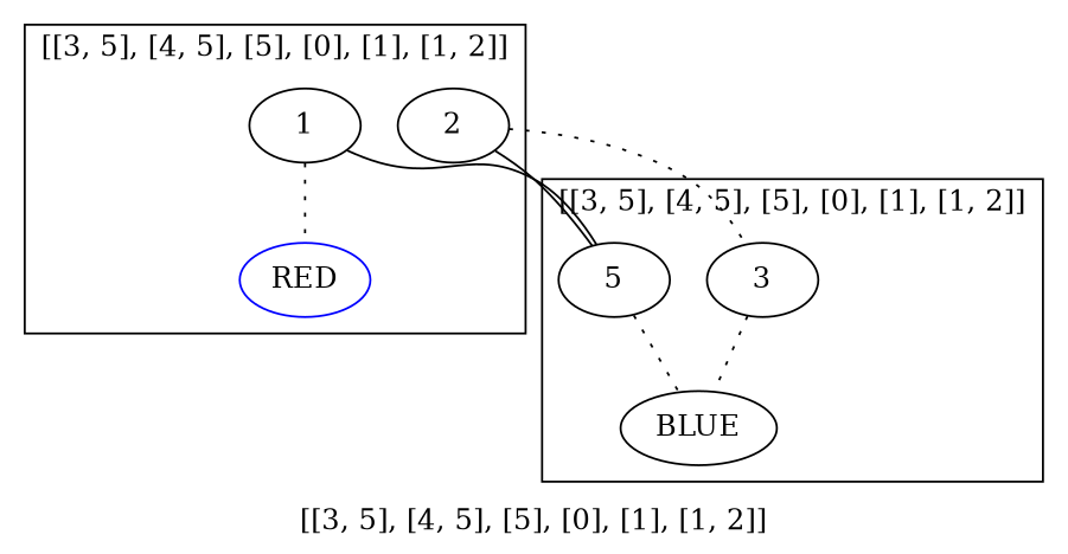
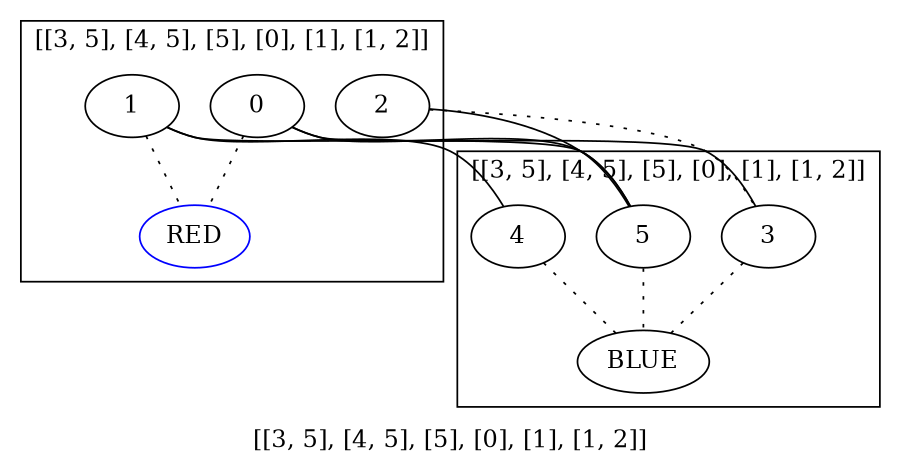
  graph {
    label="[[3, 5], [4, 5], [5], [0], [1], [1, 2]]"
    splines=true
    edge [style=dotted weight=10]
    RED [color=blue]
+   0
    1
    2
    3
    BLUE
+   4
    5
    subgraph cluster_1 {
      RED
+     0
      1
      2
    }
    subgraph cluster_2 {
      3
      BLUE
+     4
      5
    }
+   0 -- RED
+   0 -- 3 [weight=1 style=""]
+   0 -- 5 [weight=1 style=""]
    1 -- RED
+   1 -- 4 [weight=1 style=""]
    1 -- 5 [weight=1 style=""]
    2 -- 3
    2 -- 5 [weight=1 style=""]
    3 -- BLUE
+   4 -- BLUE
    5 -- BLUE
  }
